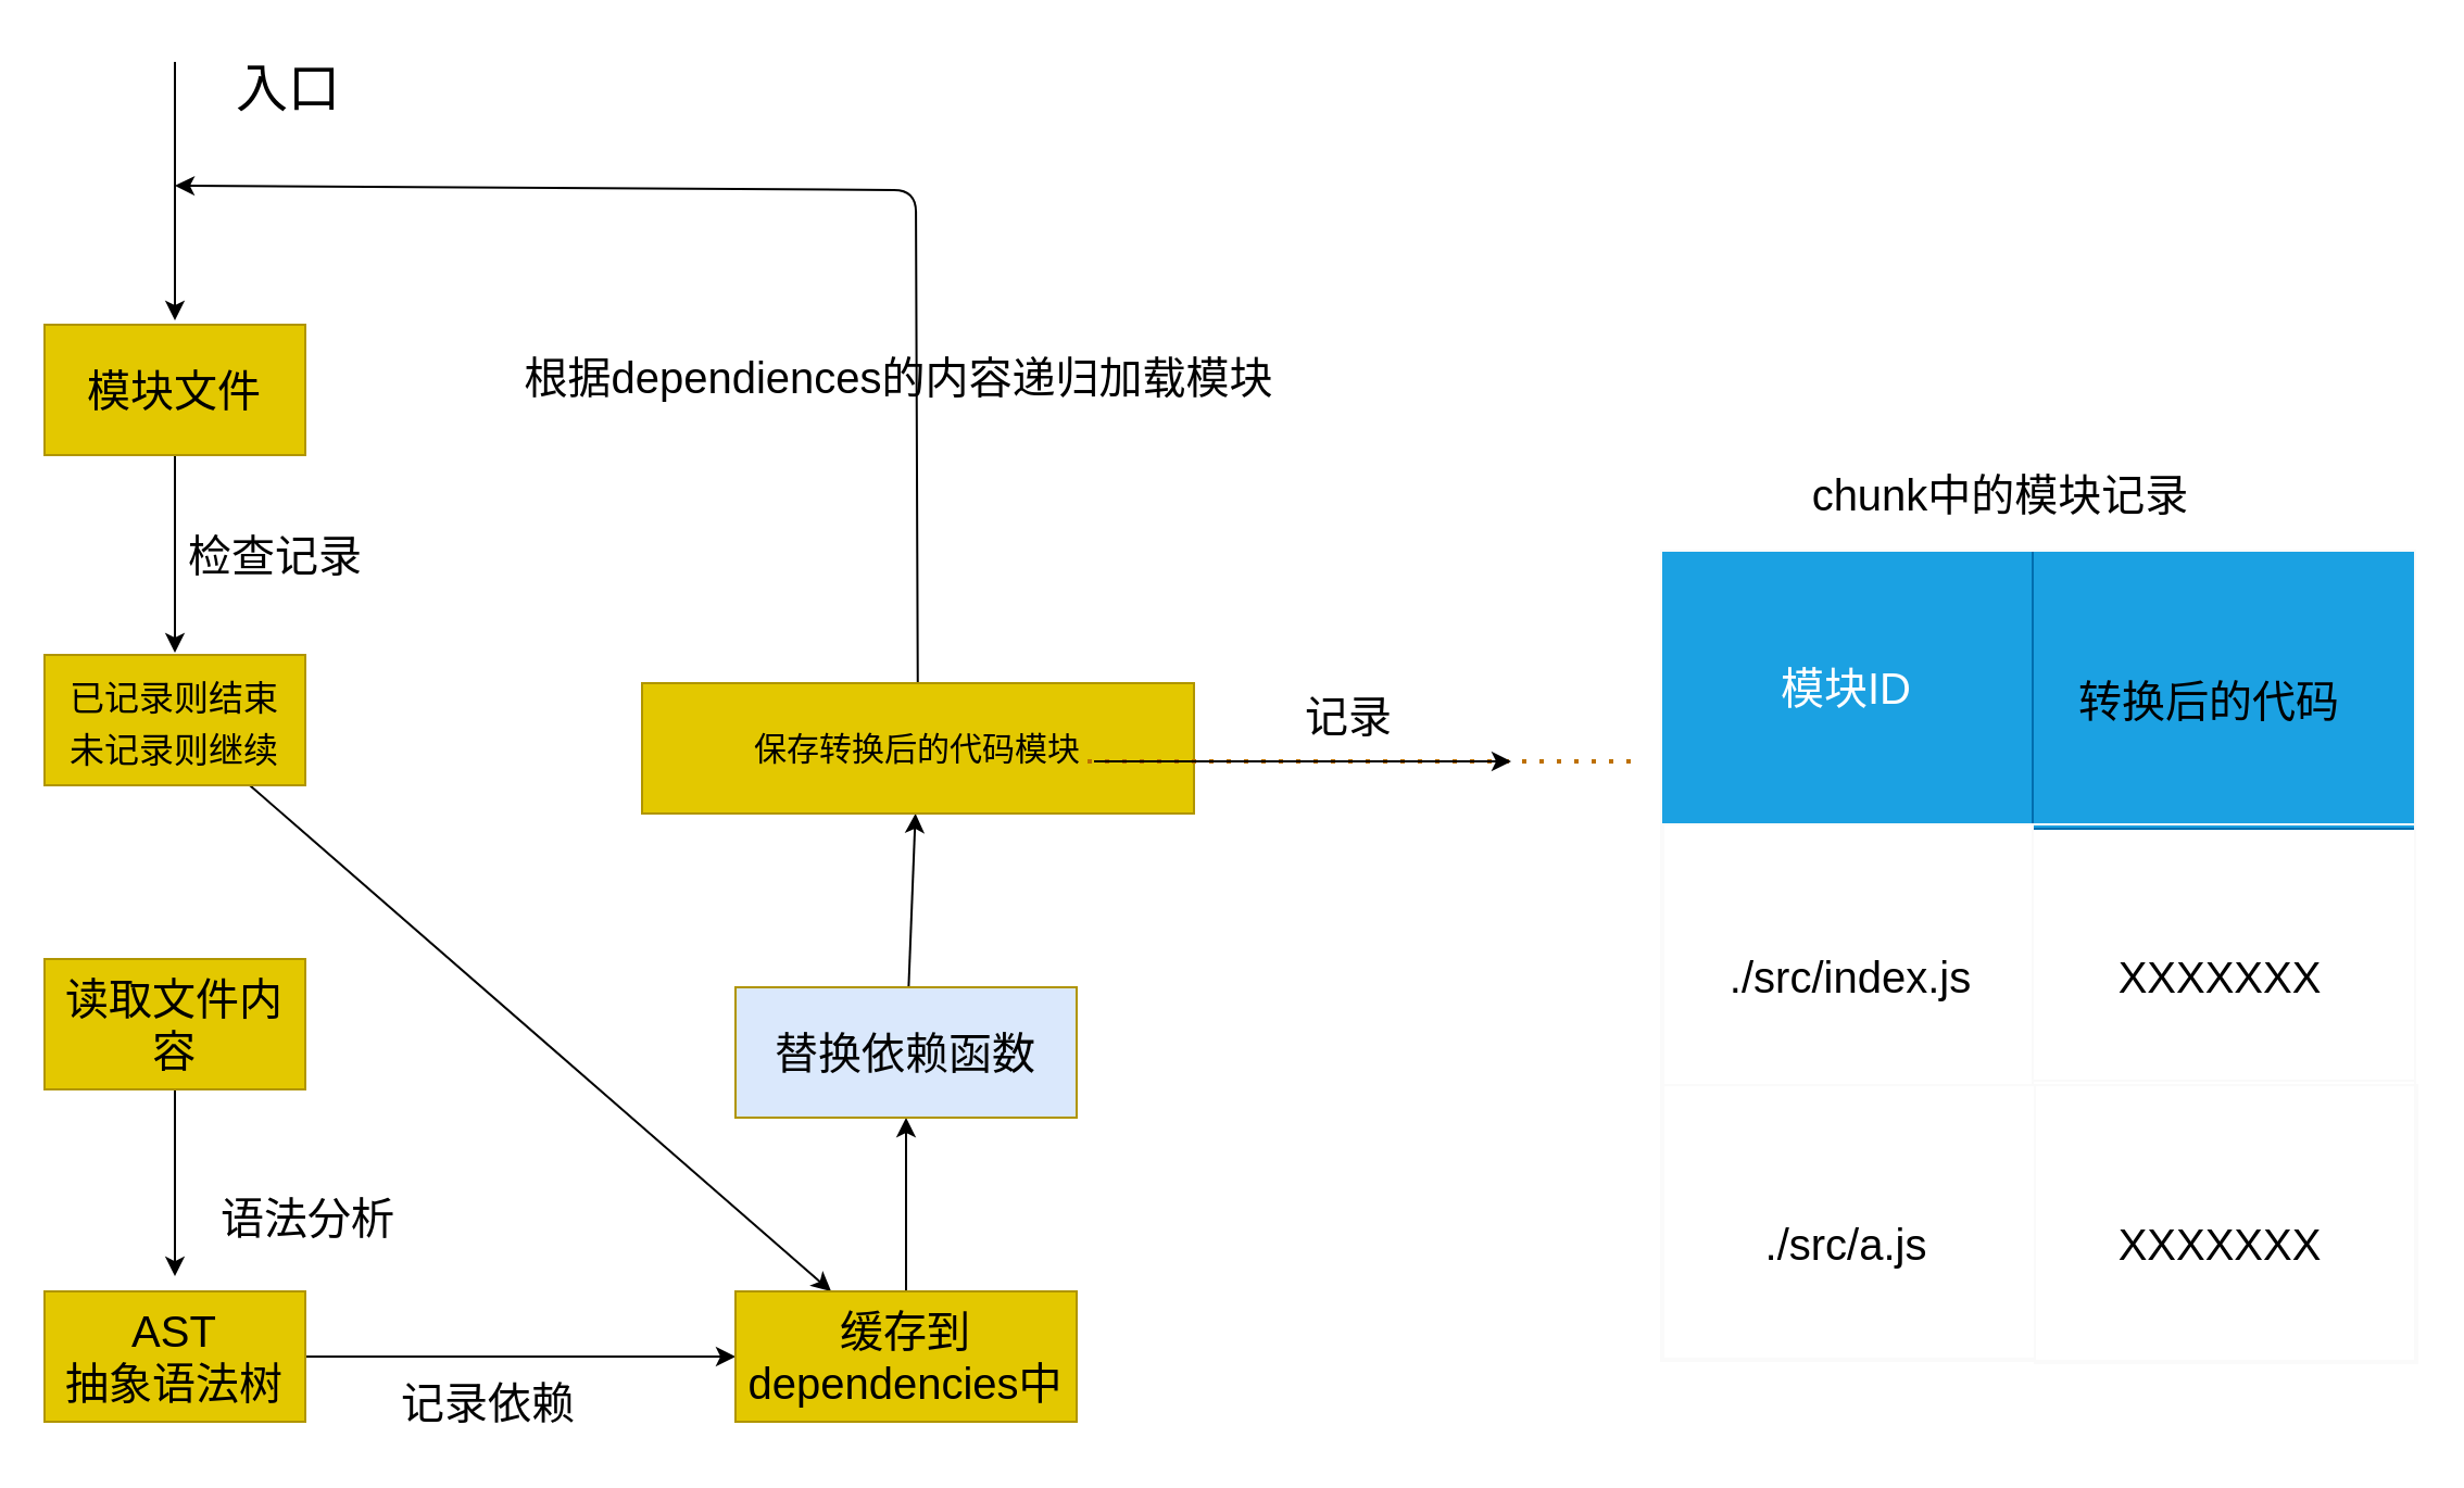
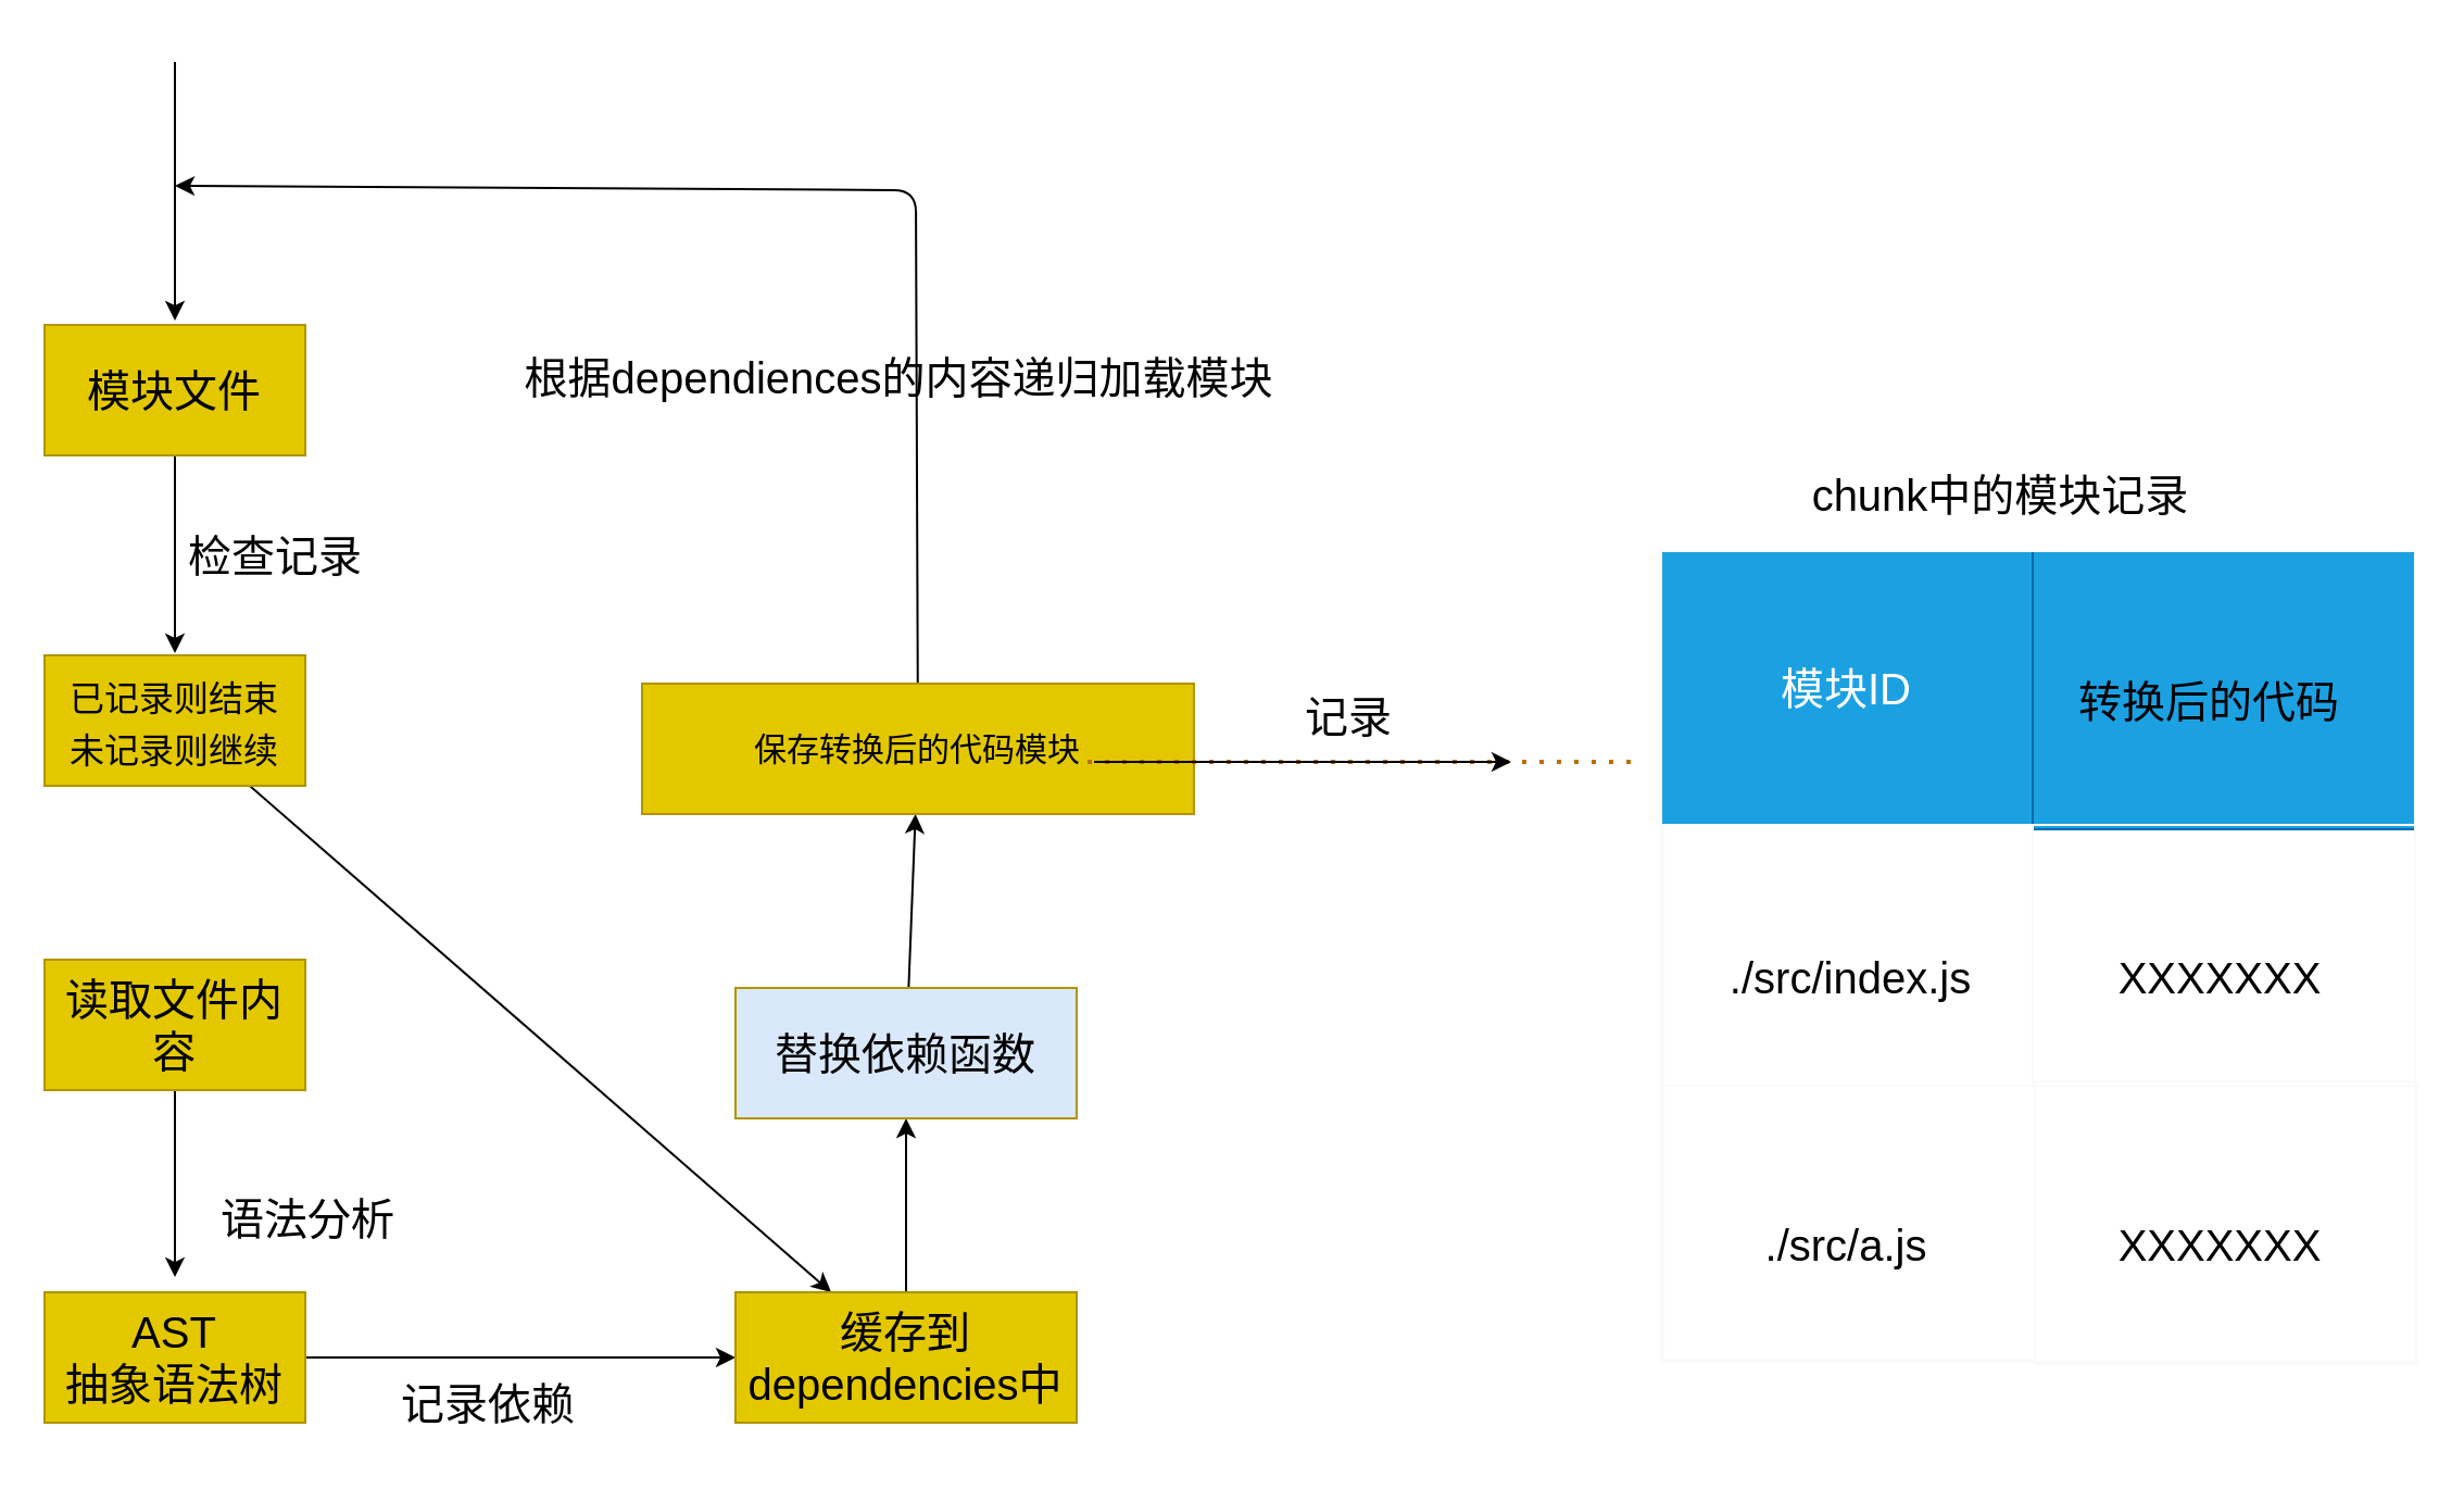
  <mxCell id="0" />
  <mxCell id="1" parent="0" />
  <mxCell id="2" value="" style="endArrow=classic;html=1;fontSize=20;" edge="1" parent="1"><mxGeometry width="50" height="50" relative="1" as="geometry"><mxPoint x="80" y="28" as="sourcePoint" /><mxPoint x="80" y="147" as="targetPoint" /></mxGeometry></mxCell>
  <mxCell id="3" style="edgeStyle=none;html=1;fontSize=20;" edge="1" parent="1" source="4"><mxGeometry relative="1" as="geometry"><mxPoint x="80" y="300" as="targetPoint" /></mxGeometry></mxCell>
  <mxCell id="4" value="模块文件" style="rounded=0;whiteSpace=wrap;html=1;fontSize=20;fillColor=#e3c800;fontColor=#000000;strokeColor=#B09500;" vertex="1" parent="1"><mxGeometry x="20" y="149" width="120" height="60" as="geometry" /></mxCell>
  <mxCell id="5" value="检查记录" style="text;html=1;align=center;verticalAlign=middle;resizable=0;points=[];autosize=1;strokeColor=none;fillColor=none;fontSize=20;" vertex="1" parent="1"><mxGeometry x="77" y="237" width="98" height="36" as="geometry" /></mxCell>
  <mxCell id="6" value="" style="edgeStyle=none;html=1;fontSize=20;" edge="1" parent="1" source="7" target="14"><mxGeometry relative="1" as="geometry" /></mxCell>
  <mxCell id="7" value="&lt;font style=&quot;font-size: 16px;&quot;&gt;已记录则结束&lt;br style=&quot;&quot;&gt;未记录则继续&lt;/font&gt;" style="rounded=0;whiteSpace=wrap;html=1;fontSize=20;fillColor=#e3c800;fontColor=#000000;strokeColor=#B09500;" vertex="1" parent="1"><mxGeometry x="20" y="301" width="120" height="60" as="geometry" /></mxCell>
  <mxCell id="8" style="edgeStyle=none;html=1;fontSize=20;" edge="1" parent="1" source="9"><mxGeometry relative="1" as="geometry"><mxPoint x="80" y="587.019" as="targetPoint" /></mxGeometry></mxCell>
  <mxCell id="9" value="读取文件内容" style="rounded=0;whiteSpace=wrap;html=1;fontSize=20;fillColor=#e3c800;fontColor=#000000;strokeColor=#B09500;" vertex="1" parent="1"><mxGeometry x="20" y="441" width="120" height="60" as="geometry" /></mxCell>
  <mxCell id="10" value="语法分析" style="text;html=1;align=center;verticalAlign=middle;resizable=0;points=[];autosize=1;strokeColor=none;fillColor=none;fontSize=20;" vertex="1" parent="1"><mxGeometry x="92" y="542" width="98" height="36" as="geometry" /></mxCell>
  <mxCell id="11" style="edgeStyle=none;html=1;fontSize=20;" edge="1" parent="1" source="12" target="14"><mxGeometry relative="1" as="geometry" /></mxCell>
  <mxCell id="12" value="AST&lt;br style=&quot;font-size: 20px;&quot;&gt;抽象语法树" style="rounded=0;whiteSpace=wrap;html=1;fontSize=20;fillColor=#e3c800;fontColor=#000000;strokeColor=#B09500;" vertex="1" parent="1"><mxGeometry x="20" y="594" width="120" height="60" as="geometry" /></mxCell>
  <mxCell id="13" value="" style="edgeStyle=none;html=1;fontSize=20;" edge="1" parent="1" source="14" target="17"><mxGeometry relative="1" as="geometry" /></mxCell>
  <mxCell id="14" value="缓存到dependencies中" style="rounded=0;whiteSpace=wrap;html=1;fontSize=20;fillColor=#e3c800;fontColor=#000000;strokeColor=#B09500;" vertex="1" parent="1"><mxGeometry x="338" y="594" width="157" height="60" as="geometry" /></mxCell>
  <mxCell id="15" value="记录依赖" style="text;html=1;align=center;verticalAlign=middle;resizable=0;points=[];autosize=1;strokeColor=none;fillColor=none;fontSize=20;" vertex="1" parent="1"><mxGeometry x="175" y="627" width="98" height="36" as="geometry" /></mxCell>
  <mxCell id="16" value="" style="edgeStyle=none;html=1;fontSize=20;" edge="1" parent="1" source="17" target="19"><mxGeometry relative="1" as="geometry" /></mxCell>
  <mxCell id="17" value="替换依赖函数" style="rounded=0;whiteSpace=wrap;html=1;fontSize=20;fillColor=#dae8fc;fontColor=#000000;strokeColor=#B09500;" vertex="1" parent="1"><mxGeometry x="338" y="454" width="157" height="60" as="geometry" /></mxCell>
  <mxCell id="18" style="edgeStyle=none;html=1;fontSize=20;" edge="1" parent="1" source="19"><mxGeometry relative="1" as="geometry"><mxPoint x="80" y="85" as="targetPoint" /><Array as="points"><mxPoint x="421" y="87" /></Array></mxGeometry></mxCell>
  <mxCell id="19" value="保存转换后的代码模块" style="rounded=0;whiteSpace=wrap;html=1;fontSize=15;fillColor=#e3c800;fontColor=#000000;strokeColor=#B09500;" vertex="1" parent="1"><mxGeometry x="295" y="314" width="254" height="60" as="geometry" /></mxCell>
  <mxCell id="20" value="根据dependiences的内容递归加载模块" style="text;html=1;align=center;verticalAlign=middle;resizable=0;points=[];autosize=1;strokeColor=none;fillColor=none;fontSize=20;" vertex="1" parent="1"><mxGeometry x="232" y="155" width="362" height="36" as="geometry" /></mxCell>
  <mxCell id="21" value="" style="endArrow=none;dashed=1;html=1;dashPattern=1 3;strokeWidth=2;fillColor=#f0a30a;strokeColor=#BD7000;fontSize=20;" edge="1" parent="1"><mxGeometry width="50" height="50" relative="1" as="geometry"><mxPoint x="500" y="350" as="sourcePoint" /><mxPoint x="751" y="350" as="targetPoint" /></mxGeometry></mxCell>
  <mxCell id="22" value="" style="endArrow=classic;html=1;fontSize=20;" edge="1" parent="1"><mxGeometry width="50" height="50" relative="1" as="geometry"><mxPoint x="503" y="350" as="sourcePoint" /><mxPoint x="695" y="350" as="targetPoint" /></mxGeometry></mxCell>
  <mxCell id="23" value="记录" style="text;html=1;align=center;verticalAlign=middle;resizable=0;points=[];autosize=1;strokeColor=none;fillColor=none;fontSize=20;" vertex="1" parent="1"><mxGeometry x="591" y="311" width="58" height="36" as="geometry" /></mxCell>
  <mxCell id="24" value="chunk中的模块记录" style="text;html=1;align=center;verticalAlign=middle;resizable=0;points=[];autosize=1;strokeColor=none;fillColor=none;fontSize=20;" vertex="1" parent="1"><mxGeometry x="824" y="209" width="191" height="36" as="geometry" /></mxCell>
  <mxCell id="25" value="模块ID" style="rounded=0;whiteSpace=wrap;html=1;strokeColor=#006EAF;fillColor=#1ba1e2;fontSize=20;fontColor=#ffffff;" vertex="1" parent="1"><mxGeometry x="764" y="253" width="171" height="126" as="geometry" /></mxCell>
  <mxCell id="26" value="" style="rounded=0;whiteSpace=wrap;html=1;strokeColor=#006EAF;fillColor=#1ba1e2;fontSize=20;fontColor=#ffffff;" vertex="1" parent="1"><mxGeometry x="935" y="253" width="176" height="128" as="geometry" /></mxCell>
  <mxCell id="27" value="" style="rounded=0;whiteSpace=wrap;html=1;strokeColor=#fafafa;fillColor=none;fontSize=20;" vertex="1" parent="1"><mxGeometry x="765" y="379" width="170" height="120" as="geometry" /></mxCell>
  <mxCell id="28" value="" style="rounded=0;whiteSpace=wrap;html=1;strokeColor=#fafafa;fillColor=none;fontSize=20;" vertex="1" parent="1"><mxGeometry x="935" y="379" width="176" height="118" as="geometry" /></mxCell>
  <mxCell id="29" value="转换后的代码" style="text;html=1;align=center;verticalAlign=middle;resizable=0;points=[];autosize=1;strokeColor=none;fillColor=none;fontSize=20;" vertex="1" parent="1"><mxGeometry x="947" y="304" width="138" height="36" as="geometry" /></mxCell>
  <mxCell id="30" value="" style="rounded=0;whiteSpace=wrap;html=1;strokeColor=#fafafa;fillColor=none;fontSize=20;" vertex="1" parent="1"><mxGeometry x="765" y="499" width="171" height="126" as="geometry" /></mxCell>
  <mxCell id="31" value="" style="rounded=0;whiteSpace=wrap;html=1;strokeColor=#fafafa;fillColor=none;fontSize=20;" vertex="1" parent="1"><mxGeometry x="936" y="499" width="176" height="128" as="geometry" /></mxCell>
  <mxCell id="32" value="" style="rounded=0;whiteSpace=wrap;html=1;strokeColor=#fafafa;fillColor=none;fontSize=20;" vertex="1" parent="1"><mxGeometry x="764" y="253" width="347" height="373" as="geometry" /></mxCell>
  <mxCell id="33" value="./src/index.js" style="text;html=1;align=center;verticalAlign=middle;resizable=0;points=[];autosize=1;strokeColor=none;fillColor=none;fontSize=20;" vertex="1" parent="1"><mxGeometry x="786" y="431" width="129" height="36" as="geometry" /></mxCell>
  <mxCell id="34" value="./src/a.js" style="text;html=1;align=center;verticalAlign=middle;resizable=0;points=[];autosize=1;strokeColor=none;fillColor=none;fontSize=20;" vertex="1" parent="1"><mxGeometry x="803" y="554" width="92" height="36" as="geometry" /></mxCell>
  <mxCell id="35" value="XXXXXXX" style="text;html=1;align=center;verticalAlign=middle;resizable=0;points=[];autosize=1;strokeColor=none;fillColor=none;fontSize=20;" vertex="1" parent="1"><mxGeometry x="965" y="431" width="111" height="36" as="geometry" /></mxCell>
  <mxCell id="36" value="XXXXXXX" style="text;html=1;align=center;verticalAlign=middle;resizable=0;points=[];autosize=1;strokeColor=none;fillColor=none;fontSize=20;" vertex="1" parent="1"><mxGeometry x="965" y="554" width="111" height="36" as="geometry" /></mxCell>
- <mxCell id="37" value="入口" style="text;html=1;align=center;verticalAlign=middle;resizable=0;points=[];autosize=1;strokeColor=none;fillColor=none;fontSize=24;" vertex="1" parent="1"><mxGeometry x="99" y="20" width="66" height="41" as="geometry" /></mxCell>
